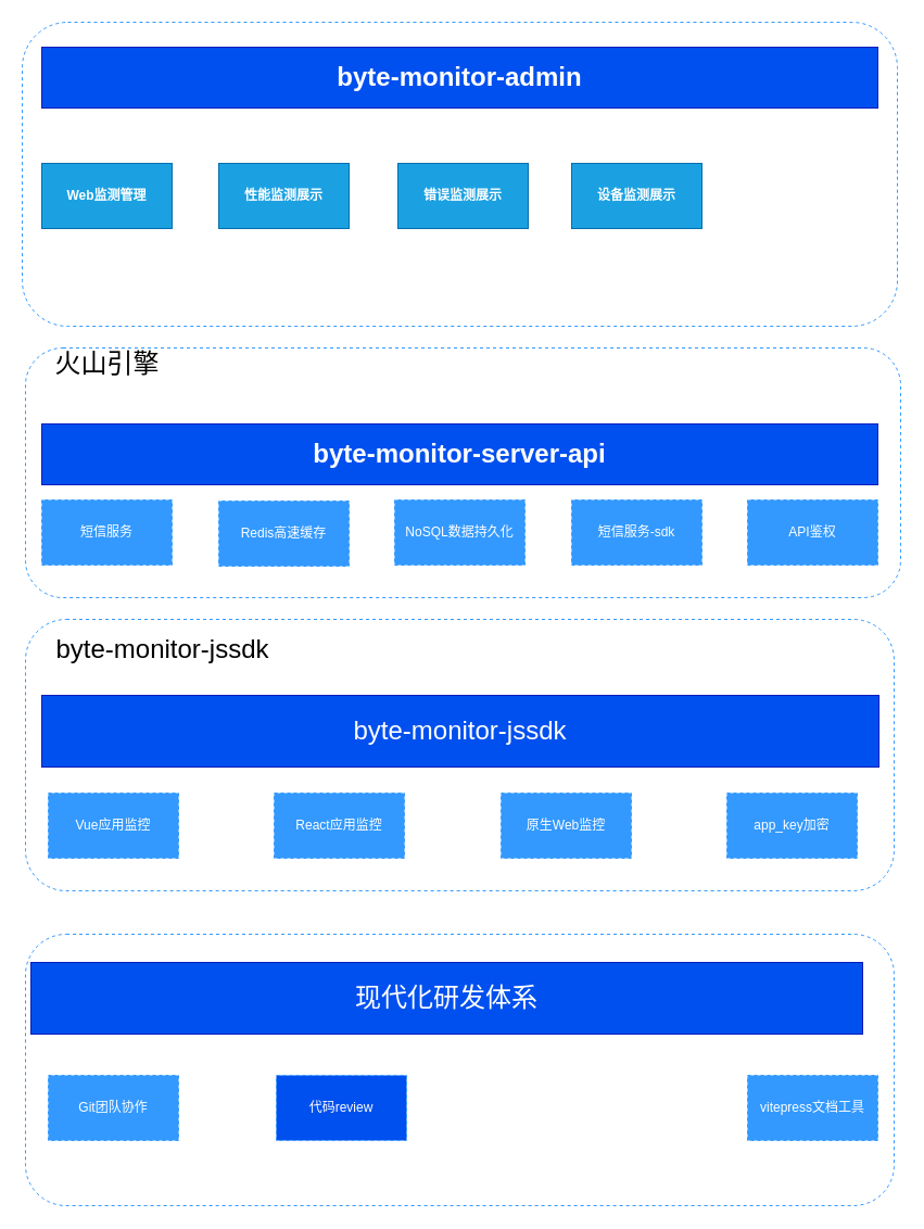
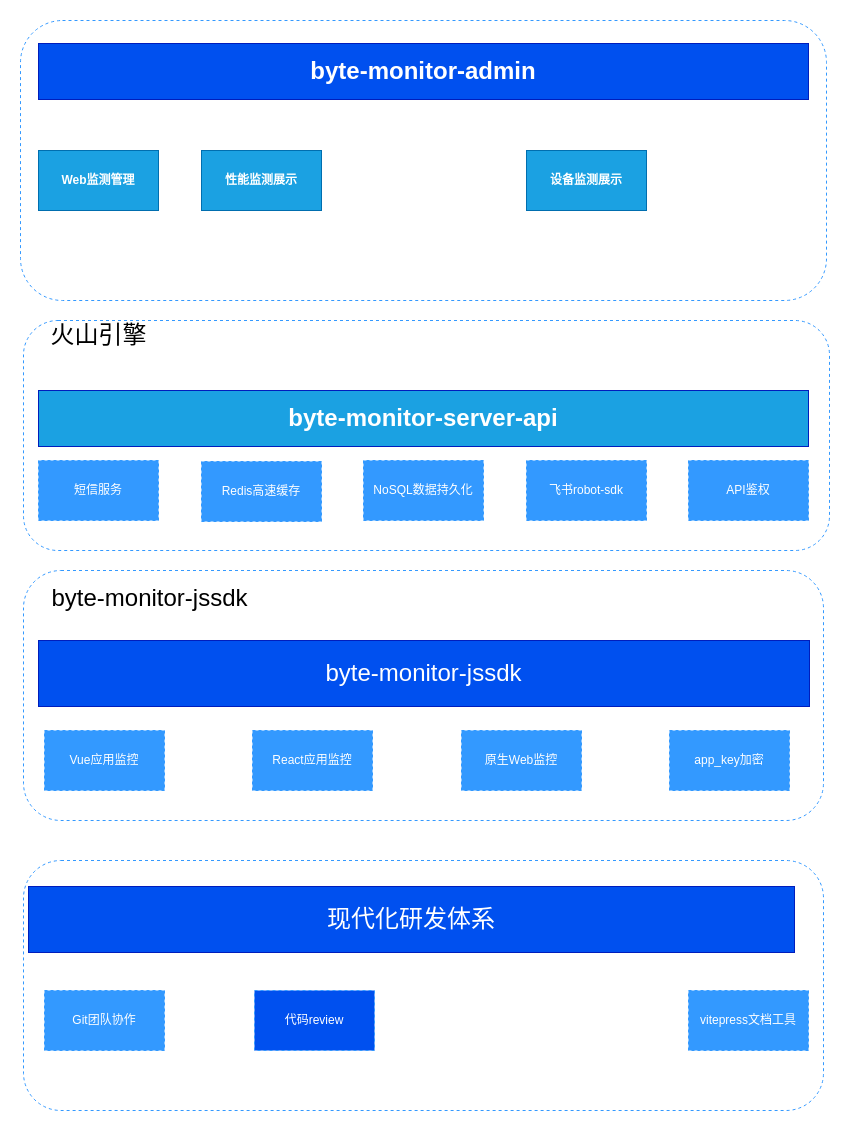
  <mxCell id="0" />
  <mxCell id="1" parent="0" />
- <mxCell id="2" value="&lt;b&gt;&lt;font style=&quot;font-size: 24px&quot;&gt;byte-monitor-server-api&lt;/font&gt;&lt;/b&gt;" style="rounded=0;whiteSpace=wrap;html=1;strokeColor=#001DBC;fontColor=#ffffff;fillColor=#0050ef;" parent="1" vertex="1"><mxGeometry x="38" y="390" width="770" height="56" as="geometry" /></mxCell>
+ <mxCell id="2" value="&lt;b&gt;&lt;font style=&quot;font-size: 24px&quot;&gt;byte-monitor-server-api&lt;/font&gt;&lt;/b&gt;" style="rounded=0;whiteSpace=wrap;html=1;strokeColor=#001DBC;fontColor=#ffffff;fillColor=#1ba1e2;" parent="1" vertex="1"><mxGeometry x="38" y="390" width="770" height="56" as="geometry" /></mxCell>
  <mxCell id="3" value="&lt;font style=&quot;font-size: 24px&quot;&gt;byte-monitor-jssdk&lt;/font&gt;" style="rounded=0;whiteSpace=wrap;html=1;fillColor=#0050ef;strokeColor=#001DBC;fontColor=#ffffff;" parent="1" vertex="1"><mxGeometry x="38" y="640" width="771" height="66" as="geometry" /></mxCell>
  <mxCell id="4" value="&lt;b&gt;Web监测管理&lt;/b&gt;" style="rounded=0;whiteSpace=wrap;html=1;fillColor=#1ba1e2;strokeColor=#006EAF;fontColor=#ffffff;" parent="1" vertex="1"><mxGeometry x="38" y="150" width="120" height="60" as="geometry" /></mxCell>
  <mxCell id="5" value="" style="rounded=1;whiteSpace=wrap;html=1;dashed=1;strokeColor=#3399FF;fillColor=none;pointerEvents=0;" vertex="1" parent="1"><mxGeometry x="23" y="570" width="800" height="250" as="geometry" /></mxCell>
  <mxCell id="6" value="" style="rounded=1;whiteSpace=wrap;html=1;dashed=1;pointerEvents=0;strokeColor=#3399FF;fillColor=none;" vertex="1" parent="1"><mxGeometry x="23" y="320" width="806" height="230" as="geometry" /></mxCell>
  <mxCell id="7" value="&lt;font style=&quot;font-size: 24px&quot;&gt;火山引擎&lt;/font&gt;" style="text;html=1;align=center;verticalAlign=middle;resizable=0;points=[];autosize=1;strokeColor=none;" vertex="1" parent="1"><mxGeometry x="43" y="325" width="110" height="20" as="geometry" /></mxCell>
  <mxCell id="8" value="&lt;font color=&quot;#ffffff&quot;&gt;短信服务&lt;/font&gt;" style="rounded=0;whiteSpace=wrap;html=1;dashed=1;pointerEvents=1;strokeColor=#3399FF;fillColor=#3399FF;gradientDirection=north;flipH=1;" vertex="1" parent="1"><mxGeometry x="38" y="460" width="120" height="60" as="geometry" /></mxCell>
  <mxCell id="9" value="&lt;font color=&quot;#ffffff&quot;&gt;NoSQL数据持久化&lt;/font&gt;" style="rounded=0;whiteSpace=wrap;html=1;dashed=1;pointerEvents=1;strokeColor=#3399FF;fillColor=#3399FF;gradientDirection=north;flipH=1;" vertex="1" parent="1"><mxGeometry x="363" y="460" width="120" height="60" as="geometry" /></mxCell>
  <mxCell id="10" value="&lt;font color=&quot;#ffffff&quot;&gt;Redis高速缓存&lt;/font&gt;" style="rounded=0;whiteSpace=wrap;html=1;dashed=1;pointerEvents=1;strokeColor=#3399FF;fillColor=#3399FF;gradientDirection=north;flipH=1;" vertex="1" parent="1"><mxGeometry x="201" y="461" width="120" height="60" as="geometry" /></mxCell>
  <mxCell id="11" value="&lt;font style=&quot;font-size: 24px&quot;&gt;byte-monitor-jssdk&lt;/font&gt;" style="text;html=1;align=center;verticalAlign=middle;resizable=0;points=[];autosize=1;strokeColor=none;" vertex="1" parent="1"><mxGeometry x="44" y="588" width="210" height="20" as="geometry" /></mxCell>
  <mxCell id="12" value="&lt;font color=&quot;#ffffff&quot;&gt;Vue应用监控&lt;/font&gt;" style="rounded=0;whiteSpace=wrap;html=1;dashed=1;pointerEvents=1;strokeColor=#3399FF;fillColor=#3399FF;gradientDirection=north;" vertex="1" parent="1"><mxGeometry x="44" y="730" width="120" height="60" as="geometry" /></mxCell>
  <mxCell id="13" value="&lt;font color=&quot;#ffffff&quot;&gt;React应用监控&lt;/font&gt;" style="rounded=0;whiteSpace=wrap;html=1;dashed=1;pointerEvents=1;strokeColor=#3399FF;fillColor=#3399FF;gradientDirection=north;" vertex="1" parent="1"><mxGeometry x="252" y="730" width="120" height="60" as="geometry" /></mxCell>
  <mxCell id="14" value="&lt;font color=&quot;#ffffff&quot;&gt;原生Web监控&lt;/font&gt;" style="rounded=0;whiteSpace=wrap;html=1;dashed=1;pointerEvents=1;strokeColor=#3399FF;fillColor=#3399FF;gradientDirection=north;" vertex="1" parent="1"><mxGeometry x="461" y="730" width="120" height="60" as="geometry" /></mxCell>
- <mxCell id="15" value="&lt;font color=&quot;#ffffff&quot;&gt;短信服务-sdk&lt;/font&gt;" style="rounded=0;whiteSpace=wrap;html=1;dashed=1;pointerEvents=1;strokeColor=#3399FF;fillColor=#3399FF;gradientDirection=north;flipH=1;" vertex="1" parent="1"><mxGeometry x="526" y="460" width="120" height="60" as="geometry" /></mxCell>
+ <mxCell id="15" value="&lt;font color=&quot;#ffffff&quot;&gt;飞书robot-sdk&lt;/font&gt;" style="rounded=0;whiteSpace=wrap;html=1;dashed=1;pointerEvents=1;strokeColor=#3399FF;fillColor=#3399FF;gradientDirection=north;flipH=1;" vertex="1" parent="1"><mxGeometry x="526" y="460" width="120" height="60" as="geometry" /></mxCell>
  <mxCell id="16" value="&lt;font color=&quot;#ffffff&quot;&gt;API鉴权&lt;/font&gt;" style="rounded=0;whiteSpace=wrap;html=1;dashed=1;pointerEvents=1;strokeColor=#3399FF;fillColor=#3399FF;gradientDirection=north;flipH=1;" vertex="1" parent="1"><mxGeometry x="688" y="460" width="120" height="60" as="geometry" /></mxCell>
  <mxCell id="17" value="" style="rounded=1;whiteSpace=wrap;html=1;dashed=1;pointerEvents=0;strokeColor=#3399FF;fillColor=none;" vertex="1" parent="1"><mxGeometry x="20" y="20" width="806" height="280" as="geometry" /></mxCell>
  <mxCell id="18" value="&lt;b&gt;&lt;font style=&quot;font-size: 24px&quot;&gt;byte-monitor-admin&lt;/font&gt;&lt;/b&gt;" style="rounded=0;whiteSpace=wrap;html=1;strokeColor=#001DBC;fontColor=#ffffff;fillColor=#0050ef;" vertex="1" parent="1"><mxGeometry x="38" y="43" width="770" height="56" as="geometry" /></mxCell>
  <mxCell id="19" value="&lt;b&gt;性能监测展示&lt;/b&gt;" style="rounded=0;whiteSpace=wrap;html=1;fillColor=#1ba1e2;strokeColor=#006EAF;fontColor=#ffffff;" vertex="1" parent="1"><mxGeometry x="201" y="150" width="120" height="60" as="geometry" /></mxCell>
  <mxCell id="20" value="" style="rounded=1;whiteSpace=wrap;html=1;dashed=1;strokeColor=#3399FF;fillColor=none;pointerEvents=0;" vertex="1" parent="1"><mxGeometry x="23" y="860" width="800" height="250" as="geometry" /></mxCell>
  <mxCell id="21" value="&lt;font style=&quot;font-size: 24px&quot;&gt;现代化研发体系&lt;/font&gt;" style="rounded=0;whiteSpace=wrap;html=1;fillColor=#0050ef;strokeColor=#001DBC;fontColor=#ffffff;" vertex="1" parent="1"><mxGeometry x="28" y="886" width="766" height="66" as="geometry" /></mxCell>
  <mxCell id="22" value="&lt;font color=&quot;#ffffff&quot;&gt;Git团队协作&lt;/font&gt;" style="rounded=0;whiteSpace=wrap;html=1;dashed=1;pointerEvents=1;strokeColor=#3399FF;fillColor=#3399FF;gradientDirection=north;" vertex="1" parent="1"><mxGeometry x="44" y="990" width="120" height="60" as="geometry" /></mxCell>
  <mxCell id="23" value="&lt;font color=&quot;#ffffff&quot;&gt;代码review&lt;/font&gt;" style="rounded=0;whiteSpace=wrap;html=1;dashed=1;pointerEvents=1;strokeColor=#3399FF;fillColor=#0050ef;gradientDirection=north;" vertex="1" parent="1"><mxGeometry x="254" y="990" width="120" height="60" as="geometry" /></mxCell>
  <mxCell id="24" value="&lt;font color=&quot;#ffffff&quot;&gt;vitepress文档工具&lt;/font&gt;" style="rounded=0;whiteSpace=wrap;html=1;dashed=1;pointerEvents=1;strokeColor=#3399FF;fillColor=#3399FF;gradientDirection=north;" vertex="1" parent="1"><mxGeometry x="688" y="990" width="120" height="60" as="geometry" /></mxCell>
- <mxCell id="25" value="&lt;b&gt;错误监测展示&lt;/b&gt;" style="rounded=0;whiteSpace=wrap;html=1;fillColor=#1ba1e2;strokeColor=#006EAF;fontColor=#ffffff;" vertex="1" parent="1"><mxGeometry x="366" y="150" width="120" height="60" as="geometry" /></mxCell>
  <mxCell id="26" value="&lt;b&gt;设备监测展示&lt;/b&gt;" style="rounded=0;whiteSpace=wrap;html=1;fillColor=#1ba1e2;strokeColor=#006EAF;fontColor=#ffffff;" vertex="1" parent="1"><mxGeometry x="526" y="150" width="120" height="60" as="geometry" /></mxCell>
  <mxCell id="27" value="&lt;font color=&quot;#ffffff&quot;&gt;app_key加密&lt;/font&gt;" style="rounded=0;whiteSpace=wrap;html=1;dashed=1;pointerEvents=1;strokeColor=#3399FF;fillColor=#3399FF;gradientDirection=north;" vertex="1" parent="1"><mxGeometry x="669" y="730" width="120" height="60" as="geometry" /></mxCell>
